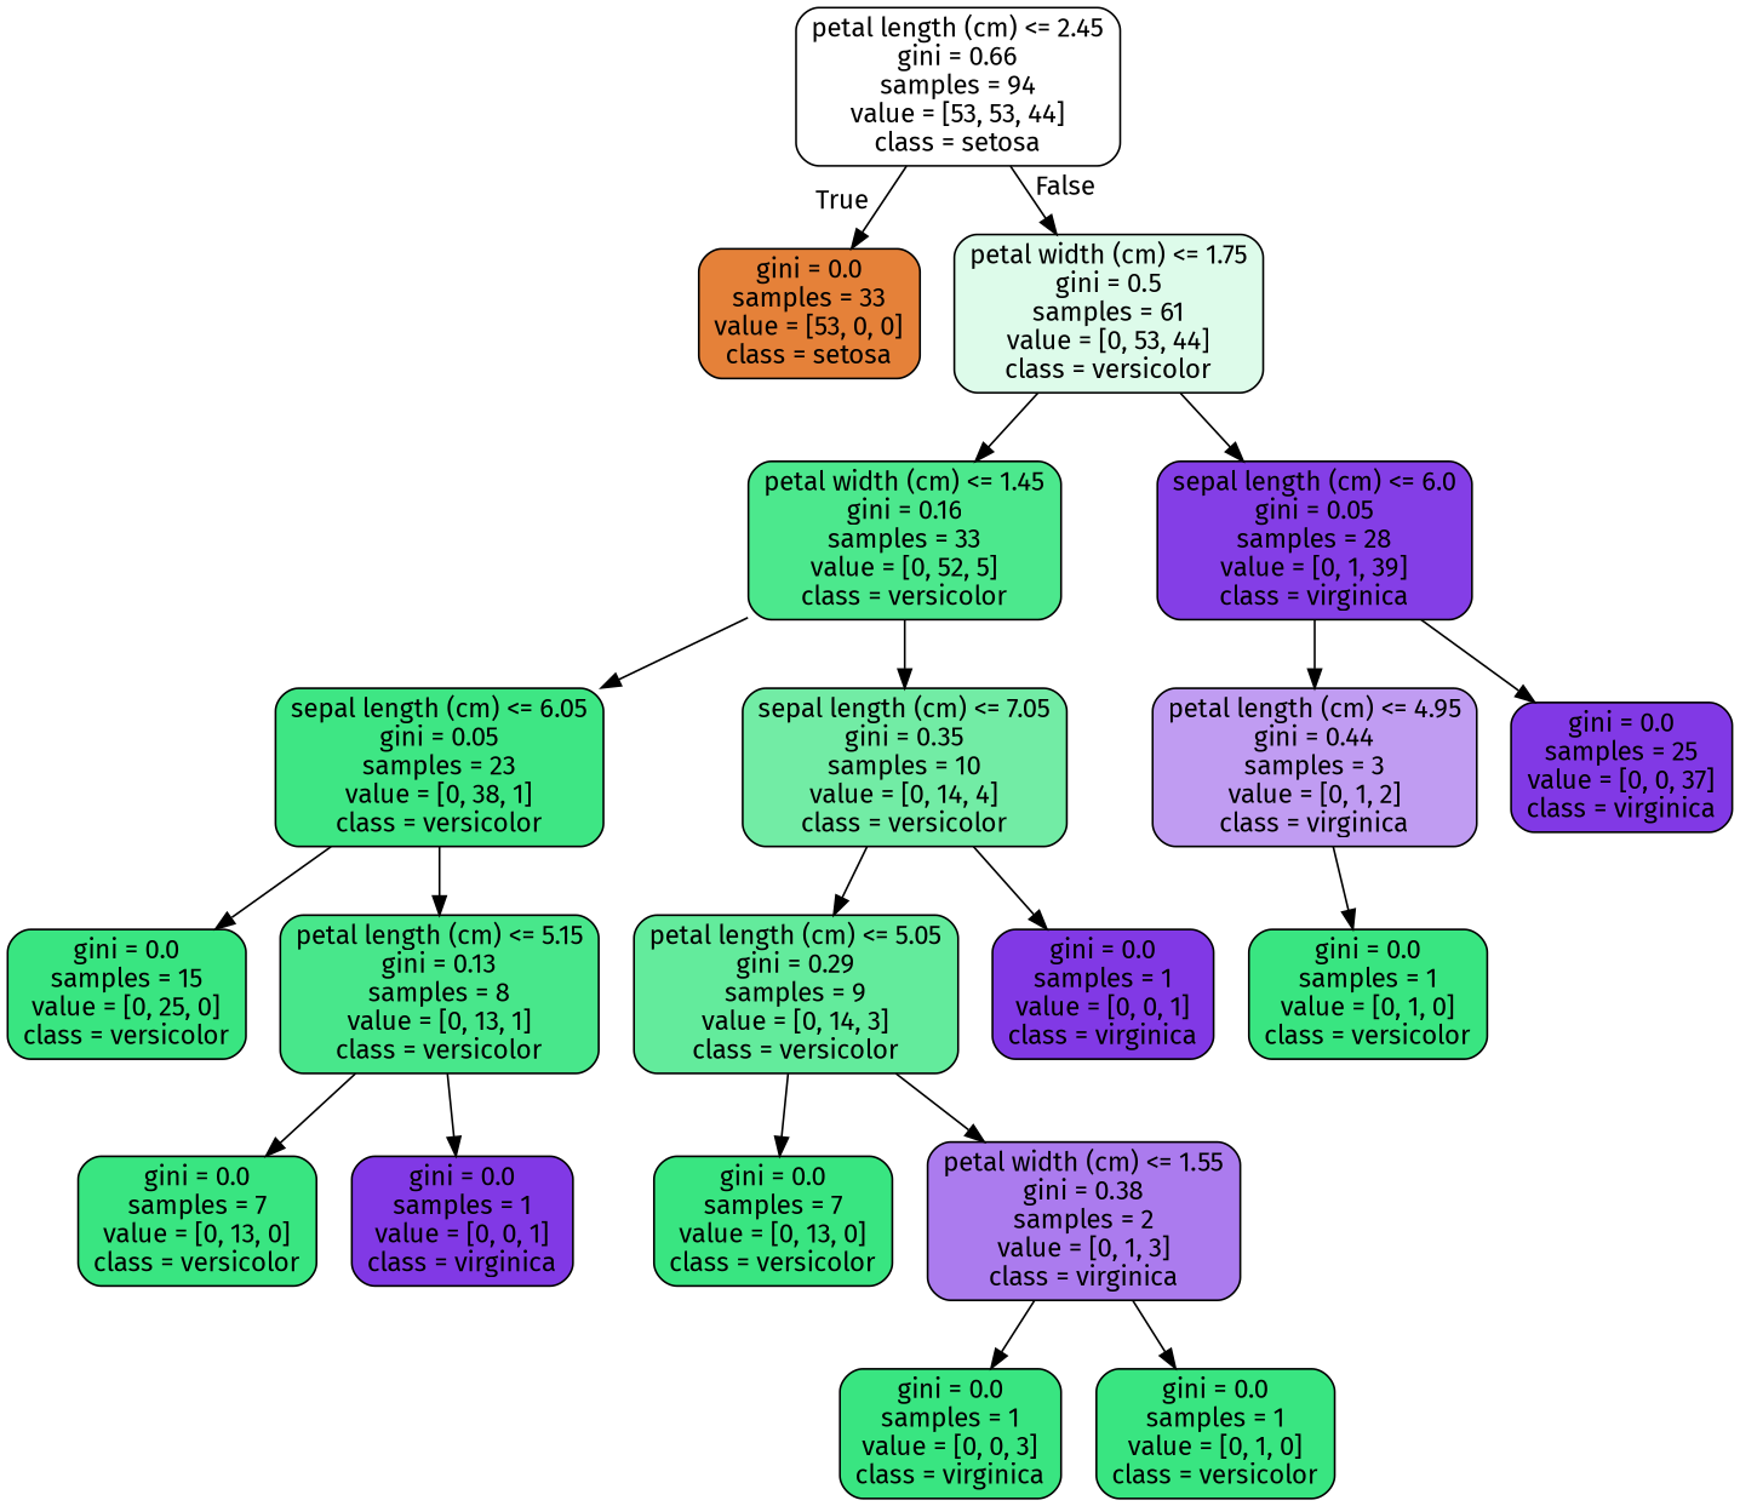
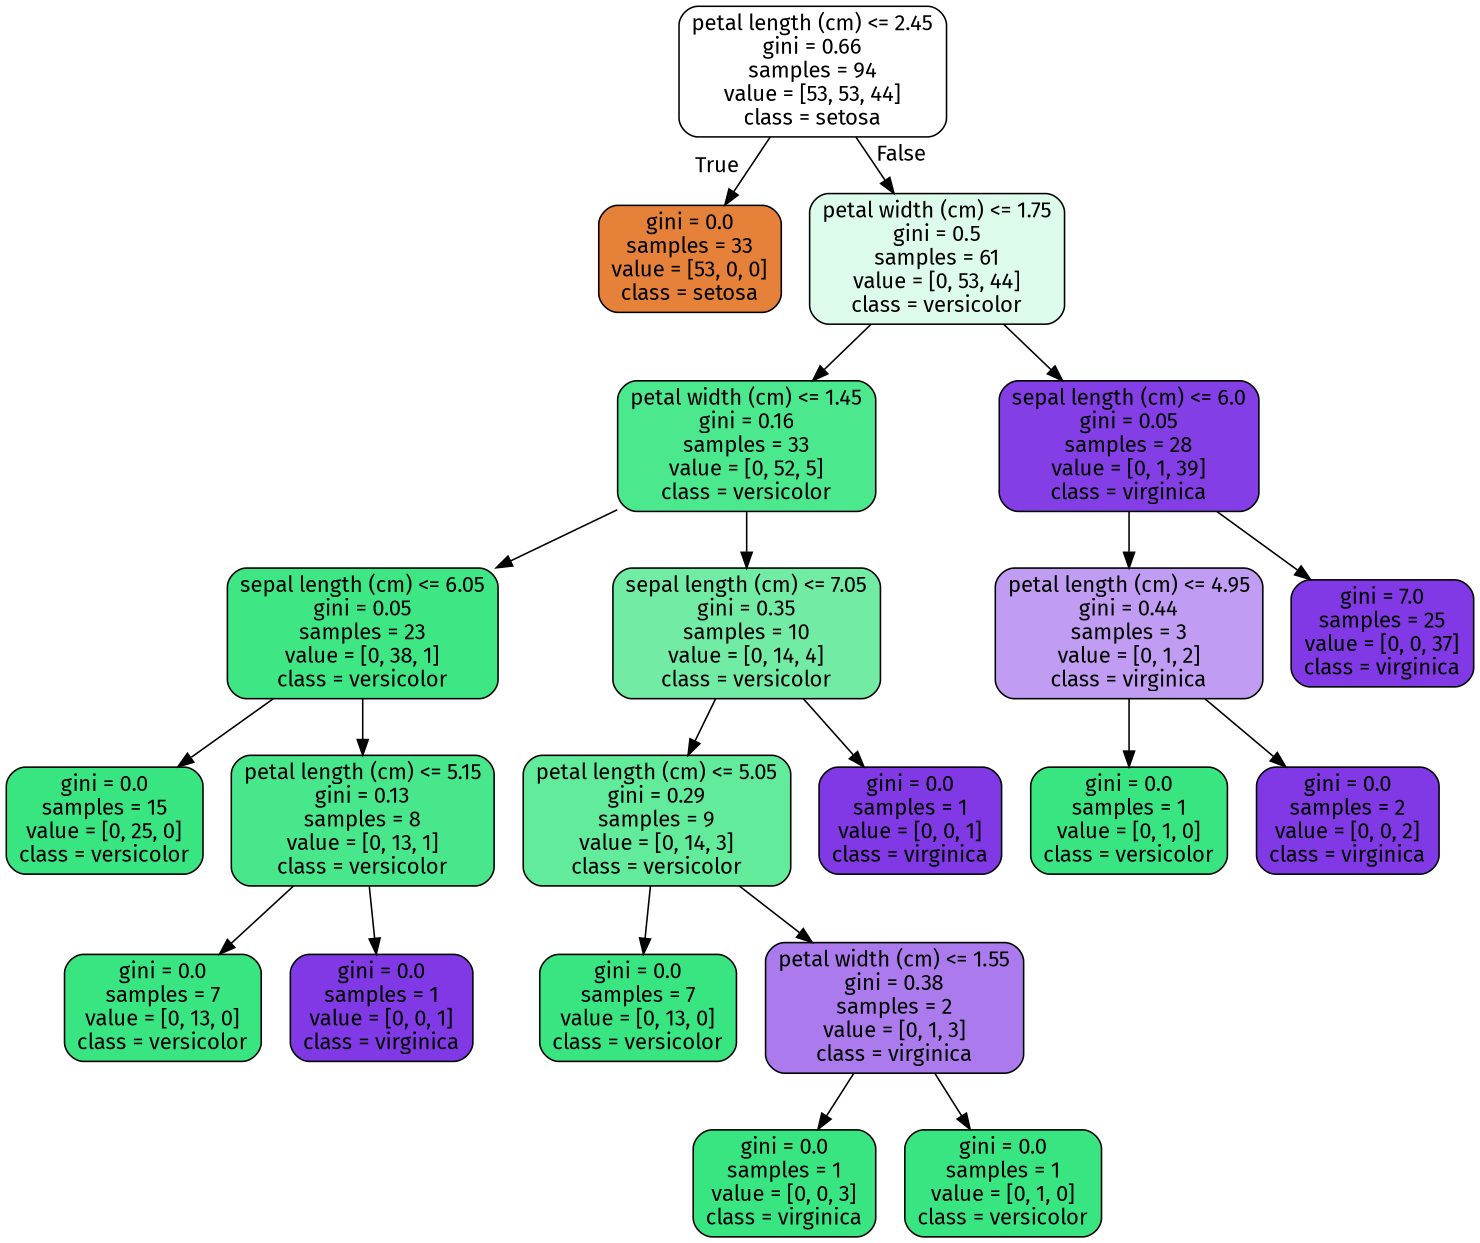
  digraph {
    fontname="Fira Sans"
    node [color=black fillcolor="#39e581" fontname="Fira Sans" shape=box style="filled, rounded"]
    edge [fontname="Fira Sans"]
    n1 [fillcolor="#ffffff" label="petal length (cm) <= 2.45\ngini = 0.66\nsamples = 94\nvalue = [53, 53, 44]\nclass = setosa"]
    n2 [fillcolor="#e58139" label="gini = 0.0\nsamples = 33\nvalue = [53, 0, 0]\nclass = setosa"]
    n3 [fillcolor="#ddfbea" label="petal width (cm) <= 1.75\ngini = 0.5\nsamples = 61\nvalue = [0, 53, 44]\nclass = versicolor"]
    n4 [fillcolor="#4ce88d" label="petal width (cm) <= 1.45\ngini = 0.16\nsamples = 33\nvalue = [0, 52, 5]\nclass = versicolor"]
    n5 [fillcolor="#843ee6" label="sepal length (cm) <= 6.0\ngini = 0.05\nsamples = 28\nvalue = [0, 1, 39]\nclass = virginica"]
    n6 [fillcolor="#3ee684" label="sepal length (cm) <= 6.05\ngini = 0.05\nsamples = 23\nvalue = [0, 38, 1]\nclass = versicolor"]
    n7 [fillcolor="#72eca5" label="sepal length (cm) <= 7.05\ngini = 0.35\nsamples = 10\nvalue = [0, 14, 4]\nclass = versicolor"]
    n8 [fillcolor="#c09cf2" label="petal length (cm) <= 4.95\ngini = 0.44\nsamples = 3\nvalue = [0, 1, 2]\nclass = virginica"]
-   n9 [fillcolor="#8139e5" label="gini = 0.0\nsamples = 25\nvalue = [0, 0, 37]\nclass = virginica"]
+   n9 [fillcolor="#8139e5" label="gini = 7.0\nsamples = 25\nvalue = [0, 0, 37]\nclass = virginica"]
    n10 [label="gini = 0.0\nsamples = 15\nvalue = [0, 25, 0]\nclass = versicolor"]
    n11 [fillcolor="#48e78b" label="petal length (cm) <= 5.15\ngini = 0.13\nsamples = 8\nvalue = [0, 13, 1]\nclass = versicolor"]
    n12 [fillcolor="#63eb9c" label="petal length (cm) <= 5.05\ngini = 0.29\nsamples = 9\nvalue = [0, 14, 3]\nclass = versicolor"]
    n13 [fillcolor="#8139e5" label="gini = 0.0\nsamples = 1\nvalue = [0, 0, 1]\nclass = virginica"]
    n14 [label="gini = 0.0\nsamples = 7\nvalue = [0, 13, 0]\nclass = versicolor"]
    n15 [fillcolor="#8139e5" label="gini = 0.0\nsamples = 1\nvalue = [0, 0, 1]\nclass = virginica"]
    n16 [label="gini = 0.0\nsamples = 7\nvalue = [0, 13, 0]\nclass = versicolor"]
    n17 [fillcolor="#ab7bee" label="petal width (cm) <= 1.55\ngini = 0.38\nsamples = 2\nvalue = [0, 1, 3]\nclass = virginica"]
    n18 [label="gini = 0.0\nsamples = 1\nvalue = [0, 0, 3]\nclass = virginica"]
    n19 [label="gini = 0.0\nsamples = 1\nvalue = [0, 1, 0]\nclass = versicolor"]
    n20 [label="gini = 0.0\nsamples = 1\nvalue = [0, 1, 0]\nclass = versicolor"]
+   n21 [fillcolor="#8139e5" label="gini = 0.0\nsamples = 2\nvalue = [0, 0, 2]\nclass = virginica"]
    n1 -> n2 [headlabel=True labelangle=45 labeldistance=2.5]
    n1 -> n3 [headlabel=False labelangle=-45 labeldistance=2.5]
    n3 -> n4
    n3 -> n5
    n4 -> n6
    n4 -> n7
    n5 -> n8
    n5 -> n9
    n6 -> n10
    n6 -> n11
    n7 -> n12
    n7 -> n13
    n8 -> n20
+   n8 -> n21
    n11 -> n14
    n11 -> n15
    n12 -> n16
    n12 -> n17
    n17 -> n18
    n17 -> n19
  }
